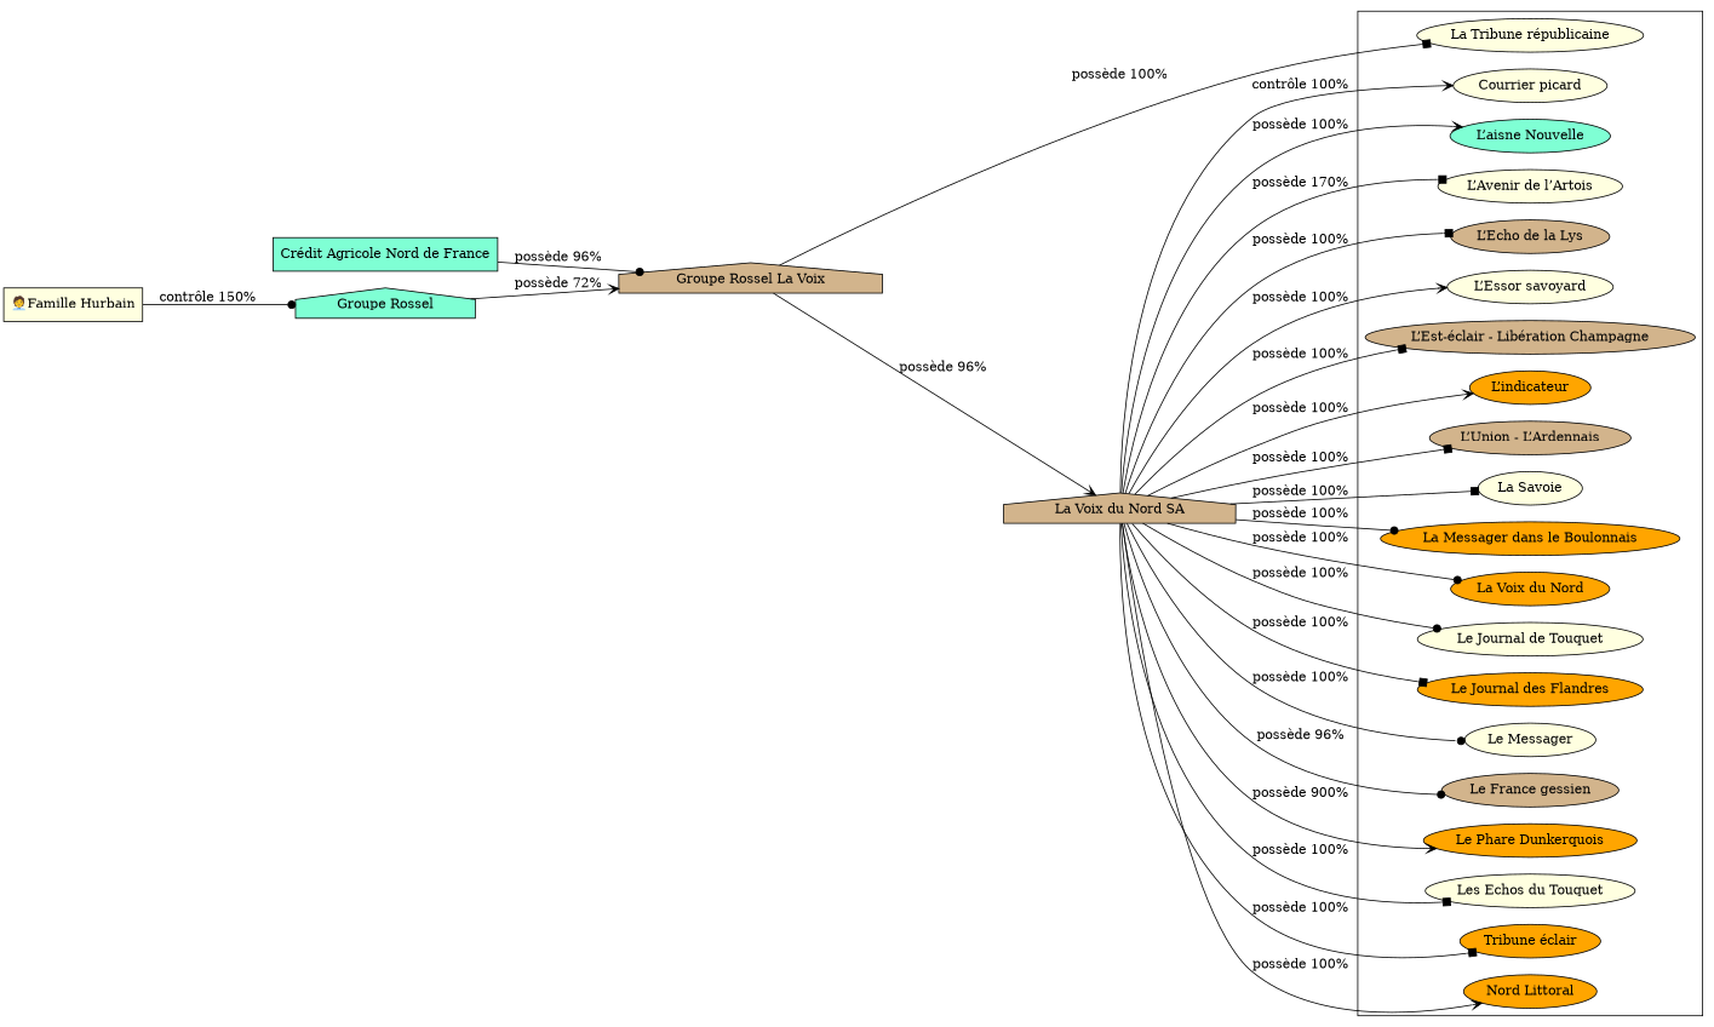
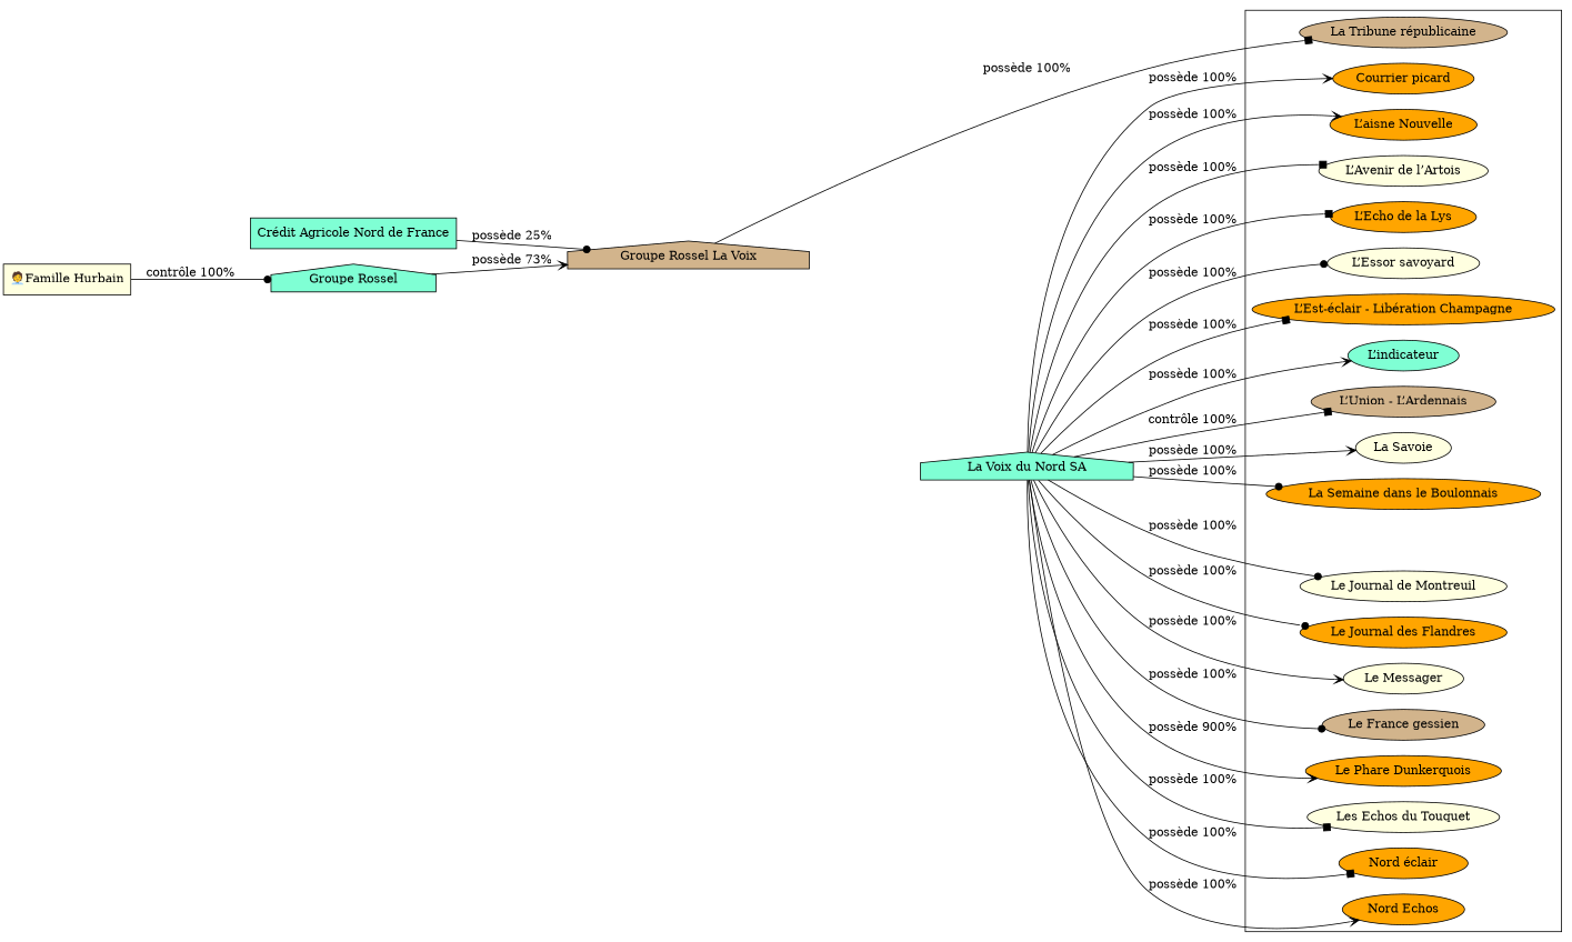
  digraph {
    rankdir=LR
    node [fillcolor=orange style=filled]
    edge [arrowhead=box]
    n1 [fillcolor=aquamarine label="Crédit Agricole Nord de France" shape=box]
    n2 [fillcolor=lightyellow label="🧑‍💼Famille Hurbain" shape=box]
-   n3 [fillcolor=lightyellow label="Courrier picard"]
-   n4 [fillcolor=aquamarine label="L’aisne Nouvelle"]
+   n3 [label="Courrier picard"]
+   n4 [label="L’aisne Nouvelle"]
    n5 [fillcolor=lightyellow label="L’Avenir de l’Artois"]
-   n6 [fillcolor=tan label="L’Echo de la Lys"]
+   n6 [label="L’Echo de la Lys"]
    n7 [fillcolor=lightyellow label="L’Essor savoyard"]
-   n8 [fillcolor=tan label="L’Est-éclair - Libération Champagne"]
-   n9 [label="L’indicateur"]
+   n8 [label="L’Est-éclair - Libération Champagne"]
+   n9 [fillcolor=aquamarine label="L’indicateur"]
    n10 [fillcolor=tan label="L’Union - L’Ardennais"]
    n11 [fillcolor=lightyellow label="La Savoie"]
-   n12 [label="La Messager dans le Boulonnais"]
-   n13 [fillcolor=lightyellow label="La Tribune républicaine"]
-   n14 [label="La Voix du Nord"]
-   n15 [fillcolor=lightyellow label="Le Journal de Touquet"]
+   n12 [label="La Semaine dans le Boulonnais"]
+   n13 [fillcolor=tan label="La Tribune républicaine"]
+   n15 [fillcolor=lightyellow label="Le Journal de Montreuil"]
    n16 [label="Le Journal des Flandres"]
    n17 [fillcolor=lightyellow label="Le Messager"]
    n18 [fillcolor=tan label="Le France gessien"]
    n19 [label="Le Phare Dunkerquois"]
    n20 [fillcolor=lightyellow label="Les Echos du Touquet"]
-   n21 [label="Tribune éclair"]
-   n22 [label="Nord Littoral"]
+   n21 [label="Nord éclair"]
+   n22 [label="Nord Echos"]
    n23 [fillcolor=tan label="Groupe Rossel La Voix" shape=house]
    n24 [fillcolor=aquamarine label="Groupe Rossel" shape=house]
-   n25 [fillcolor=tan label="La Voix du Nord SA" shape=house]
+   n25 [fillcolor=aquamarine label="La Voix du Nord SA" shape=house]
    subgraph sub_1 {
      n1
      n2
    }
    subgraph cluster_2 {
      n3
      n4
      n5
      n6
      n7
      n8
      n9
      n10
      n11
      n12
      n13
-     n14
      n15
      n16
      n17
      n18
      n19
      n20
      n21
      n22
    }
-   n1 -> n23 [arrowhead=dot label="possède 96%"]
-   n2 -> n24 [arrowhead=dot label="contrôle 150%"]
+   n1 -> n23 [arrowhead=dot label="possède 25%"]
+   n2 -> n24 [arrowhead=dot label="contrôle 100%"]
    n23 -> n13 [label="possède 100%"]
-   n23 -> n25 [arrowhead=vee label="possède 96%"]
-   n24 -> n23 [arrowhead=vee label="possède 72%"]
-   n25 -> n3 [arrowhead=vee label="contrôle 100%"]
+   n24 -> n23 [arrowhead=vee label="possède 73%"]
+   n25 -> n3 [arrowhead=vee label="possède 100%"]
    n25 -> n4 [arrowhead=vee label="possède 100%"]
-   n25 -> n5 [label="possède 170%"]
+   n25 -> n5 [label="possède 100%"]
    n25 -> n6 [label="possède 100%"]
-   n25 -> n7 [arrowhead=vee label="possède 100%"]
+   n25 -> n7 [arrowhead=dot label="possède 100%"]
    n25 -> n8 [label="possède 100%"]
    n25 -> n9 [arrowhead=vee label="possède 100%"]
-   n25 -> n10 [label="possède 100%"]
-   n25 -> n11 [label="possède 100%"]
+   n25 -> n10 [label="contrôle 100%"]
+   n25 -> n11 [arrowhead=vee label="possède 100%"]
    n25 -> n12 [arrowhead=dot label="possède 100%"]
-   n25 -> n14 [arrowhead=dot label="possède 100%"]
    n25 -> n15 [arrowhead=dot label="possède 100%"]
-   n25 -> n16 [label="possède 100%"]
-   n25 -> n17 [arrowhead=dot label="possède 100%"]
-   n25 -> n18 [arrowhead=dot label="possède 96%"]
+   n25 -> n16 [arrowhead=dot label="possède 100%"]
+   n25 -> n17 [arrowhead=vee label="possède 100%"]
+   n25 -> n18 [arrowhead=dot label="possède 100%"]
    n25 -> n19 [arrowhead=vee label="possède 900%"]
    n25 -> n20 [label="possède 100%"]
    n25 -> n21 [label="possède 100%"]
    n25 -> n22 [arrowhead=vee label="possède 100%"]
  }
